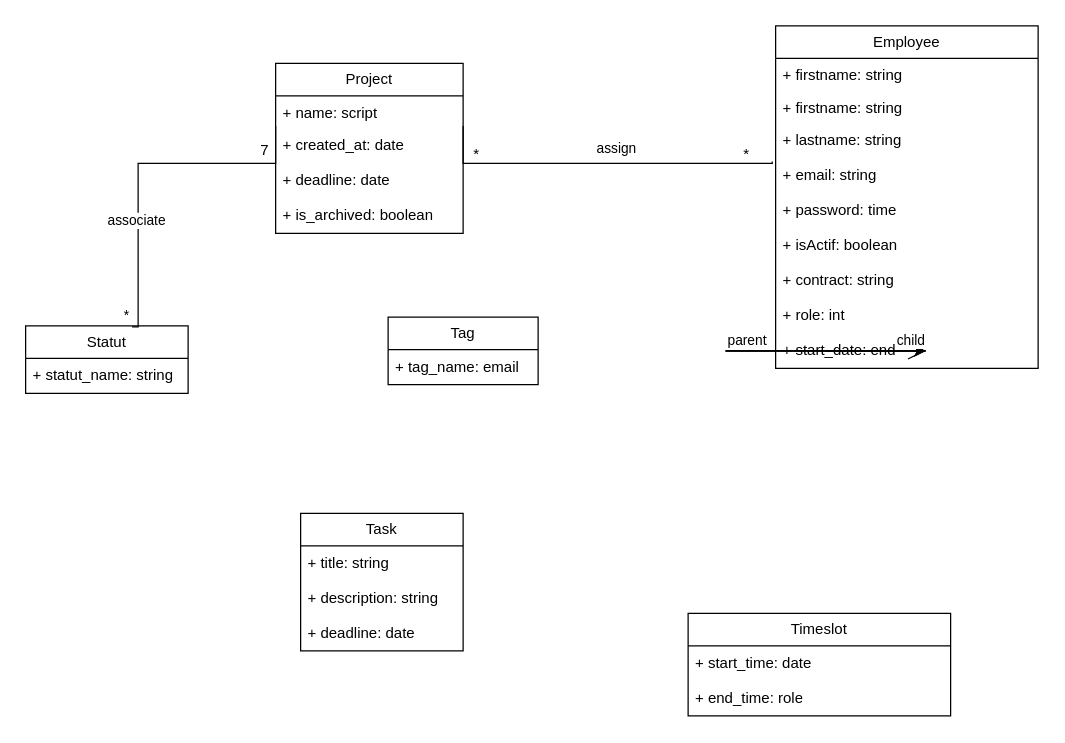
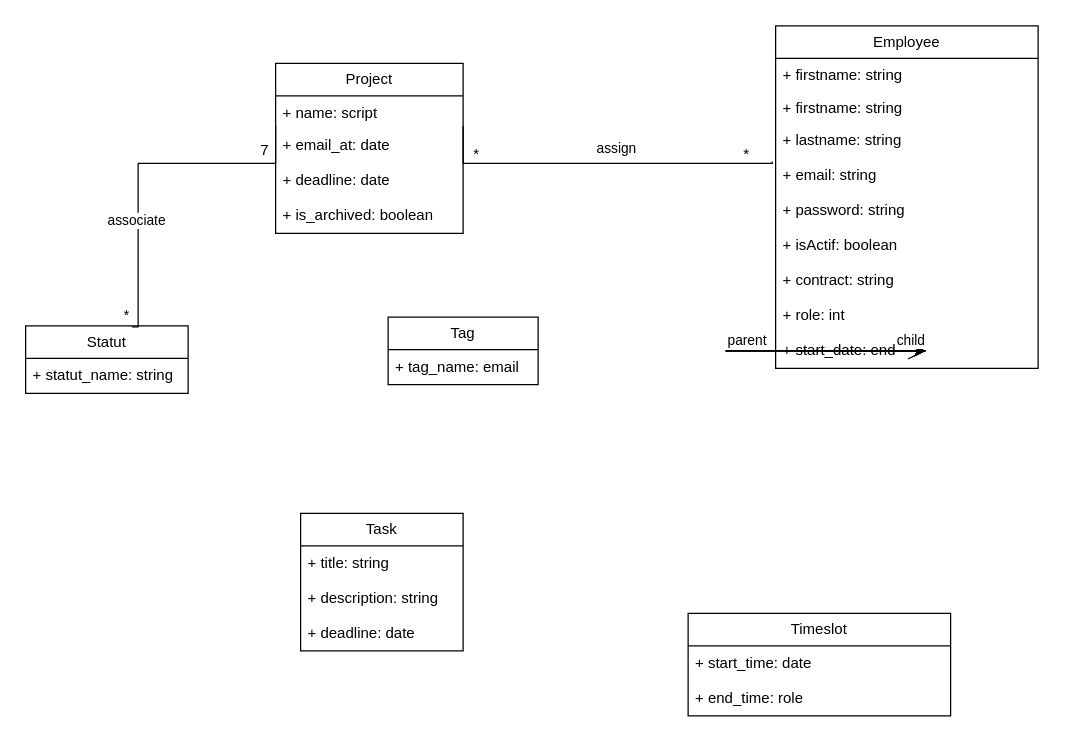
  <mxCell id="0" />
  <mxCell id="1" parent="0" />
  <mxCell id="2" value="Project" style="swimlane;fontStyle=0;childLayout=stackLayout;horizontal=1;startSize=26;fillColor=none;horizontalStack=0;resizeParent=1;resizeParentMax=0;resizeLast=0;collapsible=1;marginBottom=0;whiteSpace=wrap;html=1;" vertex="1" parent="1"><mxGeometry x="220" y="50" width="150" height="136" as="geometry" /></mxCell>
  <mxCell id="3" value="+ name: script" style="text;strokeColor=none;fillColor=none;align=left;verticalAlign=top;spacingLeft=4;spacingRight=4;overflow=hidden;rotatable=0;points=[[0,0.5],[1,0.5]];portConstraint=eastwest;whiteSpace=wrap;html=1;" vertex="1" parent="2"><mxGeometry y="26" width="150" height="26" as="geometry" /></mxCell>
- <mxCell id="4" value="+ created_at: date" style="text;strokeColor=none;fillColor=none;align=left;verticalAlign=top;spacingLeft=4;spacingRight=4;overflow=hidden;rotatable=0;points=[[0,0.5],[1,0.5]];portConstraint=eastwest;whiteSpace=wrap;html=1;" vertex="1" parent="2"><mxGeometry y="52" width="150" height="28" as="geometry" /></mxCell>
+ <mxCell id="4" value="+ email_at: date" style="text;strokeColor=none;fillColor=none;align=left;verticalAlign=top;spacingLeft=4;spacingRight=4;overflow=hidden;rotatable=0;points=[[0,0.5],[1,0.5]];portConstraint=eastwest;whiteSpace=wrap;html=1;" vertex="1" parent="2"><mxGeometry y="52" width="150" height="28" as="geometry" /></mxCell>
  <mxCell id="5" value="+ deadline: date" style="text;strokeColor=none;fillColor=none;align=left;verticalAlign=top;spacingLeft=4;spacingRight=4;overflow=hidden;rotatable=0;points=[[0,0.5],[1,0.5]];portConstraint=eastwest;whiteSpace=wrap;html=1;" vertex="1" parent="2"><mxGeometry y="80" width="150" height="28" as="geometry" /></mxCell>
  <mxCell id="6" value="+ is_archived: boolean" style="text;strokeColor=none;fillColor=none;align=left;verticalAlign=top;spacingLeft=4;spacingRight=4;overflow=hidden;rotatable=0;points=[[0,0.5],[1,0.5]];portConstraint=eastwest;whiteSpace=wrap;html=1;" vertex="1" parent="2"><mxGeometry y="108" width="150" height="28" as="geometry" /></mxCell>
  <mxCell id="7" value="Employee" style="swimlane;fontStyle=0;childLayout=stackLayout;horizontal=1;startSize=26;fillColor=none;horizontalStack=0;resizeParent=1;resizeParentMax=0;resizeLast=0;collapsible=1;marginBottom=0;whiteSpace=wrap;html=1;" vertex="1" parent="1"><mxGeometry x="620" y="20" width="210" height="274" as="geometry" /></mxCell>
  <mxCell id="8" value="+ firstname: string" style="text;strokeColor=none;fillColor=none;align=left;verticalAlign=top;spacingLeft=4;spacingRight=4;overflow=hidden;rotatable=0;points=[[0,0.5],[1,0.5]];portConstraint=eastwest;whiteSpace=wrap;html=1;" vertex="1" parent="7"><mxGeometry y="26" width="210" height="26" as="geometry" /></mxCell>
  <mxCell id="9" value="+ firstname: string" style="text;strokeColor=none;fillColor=none;align=left;verticalAlign=top;spacingLeft=4;spacingRight=4;overflow=hidden;rotatable=0;points=[[0,0.5],[1,0.5]];portConstraint=eastwest;whiteSpace=wrap;html=1;" vertex="1" parent="7"><mxGeometry y="52" width="210" height="26" as="geometry" /></mxCell>
  <mxCell id="10" value="+ lastname: string" style="text;strokeColor=none;fillColor=none;align=left;verticalAlign=top;spacingLeft=4;spacingRight=4;overflow=hidden;rotatable=0;points=[[0,0.5],[1,0.5]];portConstraint=eastwest;whiteSpace=wrap;html=1;" vertex="1" parent="7"><mxGeometry y="78" width="210" height="28" as="geometry" /></mxCell>
  <mxCell id="11" value="+ email: string" style="text;strokeColor=none;fillColor=none;align=left;verticalAlign=top;spacingLeft=4;spacingRight=4;overflow=hidden;rotatable=0;points=[[0,0.5],[1,0.5]];portConstraint=eastwest;whiteSpace=wrap;html=1;" vertex="1" parent="7"><mxGeometry y="106" width="210" height="28" as="geometry" /></mxCell>
- <mxCell id="12" value="+ password: time" style="text;strokeColor=none;fillColor=none;align=left;verticalAlign=top;spacingLeft=4;spacingRight=4;overflow=hidden;rotatable=0;points=[[0,0.5],[1,0.5]];portConstraint=eastwest;whiteSpace=wrap;html=1;" vertex="1" parent="7"><mxGeometry y="134" width="210" height="28" as="geometry" /></mxCell>
+ <mxCell id="12" value="+ password: string" style="text;strokeColor=none;fillColor=none;align=left;verticalAlign=top;spacingLeft=4;spacingRight=4;overflow=hidden;rotatable=0;points=[[0,0.5],[1,0.5]];portConstraint=eastwest;whiteSpace=wrap;html=1;" vertex="1" parent="7"><mxGeometry y="134" width="210" height="28" as="geometry" /></mxCell>
  <mxCell id="13" value="+ isActif: boolean" style="text;strokeColor=none;fillColor=none;align=left;verticalAlign=top;spacingLeft=4;spacingRight=4;overflow=hidden;rotatable=0;points=[[0,0.5],[1,0.5]];portConstraint=eastwest;whiteSpace=wrap;html=1;" vertex="1" parent="7"><mxGeometry y="162" width="210" height="28" as="geometry" /></mxCell>
  <mxCell id="14" value="+ contract: string" style="text;strokeColor=none;fillColor=none;align=left;verticalAlign=top;spacingLeft=4;spacingRight=4;overflow=hidden;rotatable=0;points=[[0,0.5],[1,0.5]];portConstraint=eastwest;whiteSpace=wrap;html=1;" vertex="1" parent="7"><mxGeometry y="190" width="210" height="28" as="geometry" /></mxCell>
  <mxCell id="15" value="+ role: int" style="text;strokeColor=none;fillColor=none;align=left;verticalAlign=top;spacingLeft=4;spacingRight=4;overflow=hidden;rotatable=0;points=[[0,0.5],[1,0.5]];portConstraint=eastwest;whiteSpace=wrap;html=1;" vertex="1" parent="7"><mxGeometry y="218" width="210" height="28" as="geometry" /></mxCell>
  <mxCell id="16" value="+ start_date: end" style="text;strokeColor=none;fillColor=none;align=left;verticalAlign=top;spacingLeft=4;spacingRight=4;overflow=hidden;rotatable=0;points=[[0,0.5],[1,0.5]];portConstraint=eastwest;whiteSpace=wrap;html=1;" vertex="1" parent="7"><mxGeometry y="246" width="210" height="28" as="geometry" /></mxCell>
  <mxCell id="17" value="Timeslot" style="swimlane;fontStyle=0;childLayout=stackLayout;horizontal=1;startSize=26;fillColor=none;horizontalStack=0;resizeParent=1;resizeParentMax=0;resizeLast=0;collapsible=1;marginBottom=0;whiteSpace=wrap;html=1;" vertex="1" parent="1"><mxGeometry x="550" y="490" width="210" height="82" as="geometry" /></mxCell>
  <mxCell id="18" value="+ start_time: date" style="text;strokeColor=none;fillColor=none;align=left;verticalAlign=top;spacingLeft=4;spacingRight=4;overflow=hidden;rotatable=0;points=[[0,0.5],[1,0.5]];portConstraint=eastwest;whiteSpace=wrap;html=1;" vertex="1" parent="17"><mxGeometry y="26" width="210" height="28" as="geometry" /></mxCell>
  <mxCell id="19" value="+ end_time: role" style="text;strokeColor=none;fillColor=none;align=left;verticalAlign=top;spacingLeft=4;spacingRight=4;overflow=hidden;rotatable=0;points=[[0,0.5],[1,0.5]];portConstraint=eastwest;whiteSpace=wrap;html=1;" vertex="1" parent="17"><mxGeometry y="54" width="210" height="28" as="geometry" /></mxCell>
  <mxCell id="20" value="Tag" style="swimlane;fontStyle=0;childLayout=stackLayout;horizontal=1;startSize=26;fillColor=none;horizontalStack=0;resizeParent=1;resizeParentMax=0;resizeLast=0;collapsible=1;marginBottom=0;whiteSpace=wrap;html=1;" vertex="1" parent="1"><mxGeometry x="310" y="253" width="120" height="54" as="geometry" /></mxCell>
  <mxCell id="21" value="+ tag_name: email" style="text;strokeColor=none;fillColor=none;align=left;verticalAlign=top;spacingLeft=4;spacingRight=4;overflow=hidden;rotatable=0;points=[[0,0.5],[1,0.5]];portConstraint=eastwest;whiteSpace=wrap;html=1;" vertex="1" parent="20"><mxGeometry y="26" width="120" height="28" as="geometry" /></mxCell>
  <mxCell id="22" value="Task" style="swimlane;fontStyle=0;childLayout=stackLayout;horizontal=1;startSize=26;fillColor=none;horizontalStack=0;resizeParent=1;resizeParentMax=0;resizeLast=0;collapsible=1;marginBottom=0;whiteSpace=wrap;html=1;" vertex="1" parent="1"><mxGeometry x="240" y="410" width="130" height="110" as="geometry" /></mxCell>
  <mxCell id="23" value="+ title: string" style="text;strokeColor=none;fillColor=none;align=left;verticalAlign=top;spacingLeft=4;spacingRight=4;overflow=hidden;rotatable=0;points=[[0,0.5],[1,0.5]];portConstraint=eastwest;whiteSpace=wrap;html=1;" vertex="1" parent="22"><mxGeometry y="26" width="130" height="28" as="geometry" /></mxCell>
  <mxCell id="24" value="+ description: string" style="text;strokeColor=none;fillColor=none;align=left;verticalAlign=top;spacingLeft=4;spacingRight=4;overflow=hidden;rotatable=0;points=[[0,0.5],[1,0.5]];portConstraint=eastwest;whiteSpace=wrap;html=1;" vertex="1" parent="22"><mxGeometry y="54" width="130" height="28" as="geometry" /></mxCell>
  <mxCell id="25" value="+ deadline: date" style="text;strokeColor=none;fillColor=none;align=left;verticalAlign=top;spacingLeft=4;spacingRight=4;overflow=hidden;rotatable=0;points=[[0,0.5],[1,0.5]];portConstraint=eastwest;whiteSpace=wrap;html=1;" vertex="1" parent="22"><mxGeometry y="82" width="130" height="28" as="geometry" /></mxCell>
  <mxCell id="26" value="Statut" style="swimlane;fontStyle=0;childLayout=stackLayout;horizontal=1;startSize=26;fillColor=none;horizontalStack=0;resizeParent=1;resizeParentMax=0;resizeLast=0;collapsible=1;marginBottom=0;whiteSpace=wrap;html=1;" vertex="1" parent="1"><mxGeometry y="260" width="130" height="54" as="geometry" x="20" /></mxCell>
  <mxCell id="27" value="+ statut_name: string" style="text;strokeColor=none;fillColor=none;align=left;verticalAlign=top;spacingLeft=4;spacingRight=4;overflow=hidden;rotatable=0;points=[[0,0.5],[1,0.5]];portConstraint=eastwest;whiteSpace=wrap;html=1;" vertex="1" parent="26"><mxGeometry y="26" width="130" height="28" as="geometry" /></mxCell>
  <mxCell id="28" value="" style="endArrow=none;html=1;edgeStyle=orthogonalEdgeStyle;rounded=0;entryX=0.655;entryY=0.015;entryDx=0;entryDy=0;entryPerimeter=0;" edge="1" parent="1"><mxGeometry relative="1" as="geometry"><mxPoint x="220" y="100" as="sourcePoint" /><mxPoint x="105.15" y="260.81" as="targetPoint" /><Array as="points"><mxPoint x="220" y="130" /><mxPoint x="110" y="130" /><mxPoint x="110" y="261" /></Array></mxGeometry></mxCell>
  <mxCell id="29" value="associate" style="edgeLabel;resizable=0;html=1;align=left;verticalAlign=bottom;" connectable="0" vertex="1" parent="28"><mxGeometry x="-1" relative="1" as="geometry"><mxPoint x="-136" y="84" as="offset" /></mxGeometry></mxCell>
  <mxCell id="30" value="*" style="edgeLabel;resizable=0;html=1;align=left;verticalAlign=bottom;" connectable="0" vertex="1" parent="1"><mxGeometry x="101" y="253.004" as="geometry"><mxPoint x="-4" y="7" as="offset" /></mxGeometry></mxCell>
  <mxCell id="31" value="7" style="text;html=1;align=center;verticalAlign=middle;resizable=0;points=[];autosize=1;strokeColor=none;fillColor=none;" vertex="1" parent="1"><mxGeometry x="196" y="105" width="30" height="30" as="geometry" /></mxCell>
  <mxCell id="32" value="" style="endArrow=none;html=1;edgeStyle=orthogonalEdgeStyle;rounded=0;entryX=-0.013;entryY=0.086;entryDx=0;entryDy=0;entryPerimeter=0;" edge="1" parent="1" target="11"><mxGeometry relative="1" as="geometry"><mxPoint x="370" y="100" as="sourcePoint" /><mxPoint x="520" y="100" as="targetPoint" /><Array as="points"><mxPoint x="370" y="100" /><mxPoint x="370" y="130" /><mxPoint x="617" y="130" /></Array></mxGeometry></mxCell>
  <mxCell id="33" value="assign" style="edgeLabel;resizable=0;html=1;align=right;verticalAlign=bottom;" connectable="0" vertex="1" parent="1"><mxGeometry x="627.27" y="157" as="geometry"><mxPoint x="-118" y="-31" as="offset" /></mxGeometry></mxCell>
  <mxCell id="34" value="*" style="text;strokeColor=none;align=center;fillColor=none;html=1;verticalAlign=middle;whiteSpace=wrap;rounded=0;" vertex="1" parent="1"><mxGeometry x="351" y="108" width="60" height="30" as="geometry" /></mxCell>
  <mxCell id="35" value="*" style="text;strokeColor=none;align=center;fillColor=none;html=1;verticalAlign=middle;whiteSpace=wrap;rounded=0;" vertex="1" parent="1"><mxGeometry x="567.27" y="108" width="60" height="30" as="geometry" /></mxCell>
  <mxCell id="36" value="" style="edgeStyle=none;orthogonalLoop=1;jettySize=auto;html=1;rounded=0;" edge="1" parent="1"><mxGeometry width="80" relative="1" as="geometry"><mxPoint x="660" y="280" as="sourcePoint" /><mxPoint x="740" y="280" as="targetPoint" /><Array as="points" /></mxGeometry></mxCell>
  <mxCell id="37" value="" style="edgeStyle=none;orthogonalLoop=1;jettySize=auto;html=1;rounded=0;" edge="1" parent="1"><mxGeometry width="80" relative="1" as="geometry"><mxPoint x="660" y="280" as="sourcePoint" /><mxPoint x="740" y="280" as="targetPoint" /><Array as="points" /></mxGeometry></mxCell>
  <mxCell id="38" value="" style="endArrow=open;endFill=1;endSize=12;html=1;rounded=0;" edge="1" parent="1"><mxGeometry width="160" relative="1" as="geometry"><mxPoint x="580" y="280" as="sourcePoint" /><mxPoint x="740" y="280" as="targetPoint" /></mxGeometry></mxCell>
  <mxCell id="39" value="" style="endArrow=none;html=1;edgeStyle=orthogonalEdgeStyle;rounded=0;" edge="1" parent="1"><mxGeometry relative="1" as="geometry"><mxPoint x="580" y="280" as="sourcePoint" /><mxPoint x="740" y="280" as="targetPoint" /></mxGeometry></mxCell>
  <mxCell id="40" value="parent" style="edgeLabel;resizable=0;html=1;align=left;verticalAlign=bottom;" connectable="0" vertex="1" parent="39"><mxGeometry x="-1" relative="1" as="geometry" /></mxCell>
  <mxCell id="41" value="child" style="edgeLabel;resizable=0;html=1;align=right;verticalAlign=bottom;" connectable="0" vertex="1" parent="39"><mxGeometry x="1" relative="1" as="geometry" /></mxCell>
  <mxCell id="42" value="" style="endArrow=none;html=1;edgeStyle=orthogonalEdgeStyle;rounded=0;" edge="1" parent="1"><mxGeometry relative="1" as="geometry"><mxPoint x="580" y="280" as="sourcePoint" /><mxPoint x="740" y="280" as="targetPoint" /></mxGeometry></mxCell>
  <mxCell id="43" value="parent" style="edgeLabel;resizable=0;html=1;align=left;verticalAlign=bottom;" connectable="0" vertex="1" parent="42"><mxGeometry x="-1" relative="1" as="geometry" /></mxCell>
  <mxCell id="44" value="child" style="edgeLabel;resizable=0;html=1;align=right;verticalAlign=bottom;" connectable="0" vertex="1" parent="42"><mxGeometry x="1" relative="1" as="geometry" /></mxCell>
  <mxCell id="45" value="" style="endArrow=none;html=1;edgeStyle=orthogonalEdgeStyle;rounded=0;" edge="1" parent="1"><mxGeometry relative="1" as="geometry"><mxPoint x="580" y="280" as="sourcePoint" /><mxPoint x="740" y="280" as="targetPoint" /></mxGeometry></mxCell>
  <mxCell id="46" value="parent" style="edgeLabel;resizable=0;html=1;align=left;verticalAlign=bottom;" connectable="0" vertex="1" parent="45"><mxGeometry x="-1" relative="1" as="geometry" /></mxCell>
  <mxCell id="47" value="child" style="edgeLabel;resizable=0;html=1;align=right;verticalAlign=bottom;" connectable="0" vertex="1" parent="45"><mxGeometry x="1" relative="1" as="geometry" /></mxCell>
